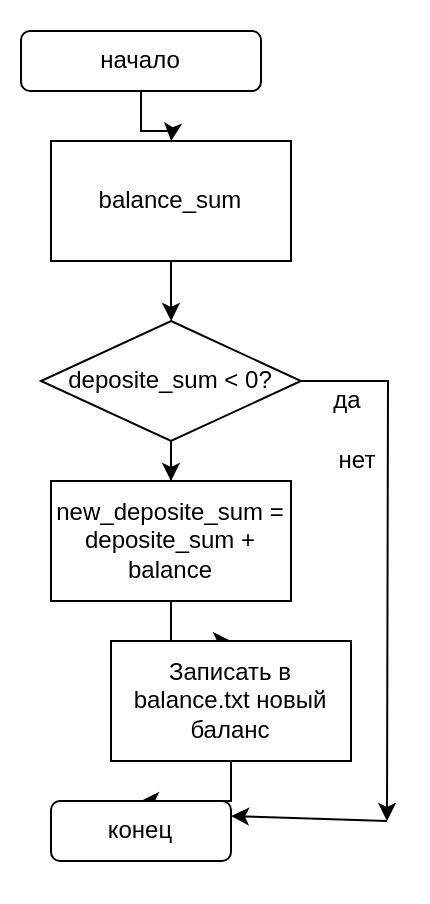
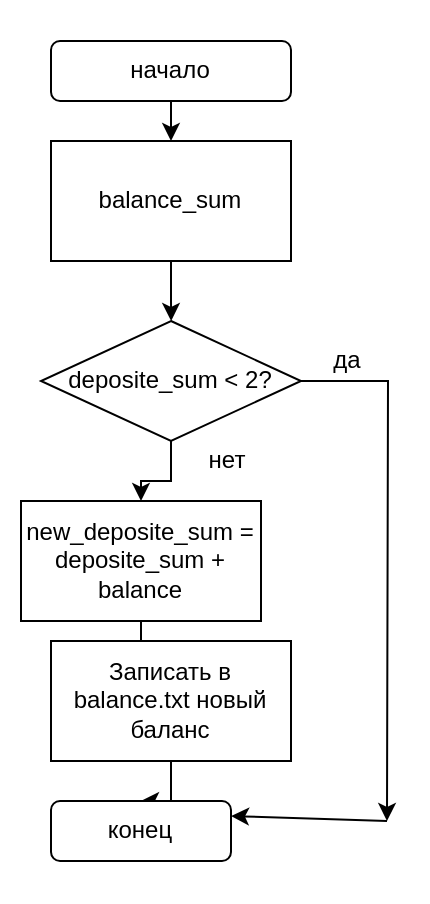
  <mxCell id="0" />
  <mxCell id="1" parent="0" />
  <mxCell id="2" value="" style="edgeStyle=orthogonalEdgeStyle;rounded=0;orthogonalLoop=1;jettySize=auto;html=1;" edge="1" parent="1" source="3"><mxGeometry relative="1" as="geometry"><mxPoint x="85.077" y="70" as="targetPoint" /></mxGeometry></mxCell>
- <mxCell id="3" value="начало" style="rounded=1;whiteSpace=wrap;html=1;" vertex="1" parent="1"><mxGeometry x="10" y="15" width="120" height="30" as="geometry" /></mxCell>
+ <mxCell id="3" value="начало" style="rounded=1;whiteSpace=wrap;html=1;" vertex="1" parent="1"><mxGeometry x="25" y="20" width="120" height="30" as="geometry" /></mxCell>
  <mxCell id="4" value="" style="edgeStyle=orthogonalEdgeStyle;rounded=0;orthogonalLoop=1;jettySize=auto;html=1;" edge="1" parent="1" source="5"><mxGeometry relative="1" as="geometry"><mxPoint x="85.077" y="160" as="targetPoint" /></mxGeometry></mxCell>
  <mxCell id="5" value="balance_sum" style="rounded=0;whiteSpace=wrap;html=1;" vertex="1" parent="1"><mxGeometry x="25" y="70" width="120" height="60" as="geometry" /></mxCell>
  <mxCell id="6" value="" style="edgeStyle=orthogonalEdgeStyle;rounded=0;orthogonalLoop=1;jettySize=auto;html=1;" edge="1" parent="1" source="8" target="10"><mxGeometry relative="1" as="geometry" /></mxCell>
  <mxCell id="7" style="edgeStyle=orthogonalEdgeStyle;rounded=0;orthogonalLoop=1;jettySize=auto;html=1;" edge="1" parent="1" source="8"><mxGeometry relative="1" as="geometry"><mxPoint x="193" y="410" as="targetPoint" /></mxGeometry></mxCell>
- <mxCell id="8" value="deposite_sum &amp;lt; 0?" style="rhombus;whiteSpace=wrap;html=1;" vertex="1" parent="1"><mxGeometry x="20" y="160" width="130" height="60" as="geometry" /></mxCell>
+ <mxCell id="8" value="deposite_sum &amp;lt; 2?" style="rhombus;whiteSpace=wrap;html=1;" vertex="1" parent="1"><mxGeometry x="20" y="160" width="130" height="60" as="geometry" /></mxCell>
  <mxCell id="9" value="" style="edgeStyle=orthogonalEdgeStyle;rounded=0;orthogonalLoop=1;jettySize=auto;html=1;" edge="1" parent="1" source="10" target="12"><mxGeometry relative="1" as="geometry" /></mxCell>
- <mxCell id="10" value="new_deposite_sum = deposite_sum + balance" style="rounded=0;whiteSpace=wrap;html=1;" vertex="1" parent="1"><mxGeometry x="25" y="240" width="120" height="60" as="geometry" /></mxCell>
+ <mxCell id="10" value="new_deposite_sum = deposite_sum + balance" style="rounded=0;whiteSpace=wrap;html=1;" vertex="1" parent="1"><mxGeometry x="10" y="250" width="120" height="60" as="geometry" /></mxCell>
  <mxCell id="11" value="" style="edgeStyle=orthogonalEdgeStyle;rounded=0;orthogonalLoop=1;jettySize=auto;html=1;" edge="1" parent="1" source="12" target="13"><mxGeometry relative="1" as="geometry" /></mxCell>
- <mxCell id="12" value="Записать в balance.txt новый баланс" style="rounded=0;whiteSpace=wrap;html=1;" vertex="1" parent="1"><mxGeometry x="55" y="320" width="120" height="60" as="geometry" /></mxCell>
+ <mxCell id="12" value="Записать в balance.txt новый баланс" style="rounded=0;whiteSpace=wrap;html=1;" vertex="1" parent="1"><mxGeometry x="25" y="320" width="120" height="60" as="geometry" /></mxCell>
  <mxCell id="13" value="конец" style="rounded=1;whiteSpace=wrap;html=1;" vertex="1" parent="1"><mxGeometry x="25" y="400" width="90" height="30" as="geometry" /></mxCell>
  <mxCell id="14" value="" style="endArrow=classic;html=1;rounded=0;entryX=1;entryY=0.25;entryDx=0;entryDy=0;" edge="1" parent="1" target="13"><mxGeometry width="50" height="50" relative="1" as="geometry"><mxPoint x="193" y="410" as="sourcePoint" /><mxPoint x="173" y="230" as="targetPoint" /></mxGeometry></mxCell>
- <mxCell id="15" value="да" style="text;html=1;align=center;verticalAlign=middle;resizable=0;points=[];autosize=1;strokeColor=none;fillColor=none;" vertex="1" parent="1"><mxGeometry x="158" y="190" width="30" height="20" as="geometry" /></mxCell>
- <mxCell id="16" value="нет" style="text;html=1;align=center;verticalAlign=middle;resizable=0;points=[];autosize=1;strokeColor=none;fillColor=none;" vertex="1" parent="1"><mxGeometry x="158" y="220" width="40" height="20" as="geometry" /></mxCell>
+ <mxCell id="15" value="да" style="text;html=1;align=center;verticalAlign=middle;resizable=0;points=[];autosize=1;strokeColor=none;fillColor=none;" vertex="1" parent="1"><mxGeometry x="158" y="170" width="30" height="20" as="geometry" /></mxCell>
+ <mxCell id="16" value="нет" style="text;html=1;align=center;verticalAlign=middle;resizable=0;points=[];autosize=1;strokeColor=none;fillColor=none;" vertex="1" parent="1"><mxGeometry x="93" y="220" width="40" height="20" as="geometry" /></mxCell>
